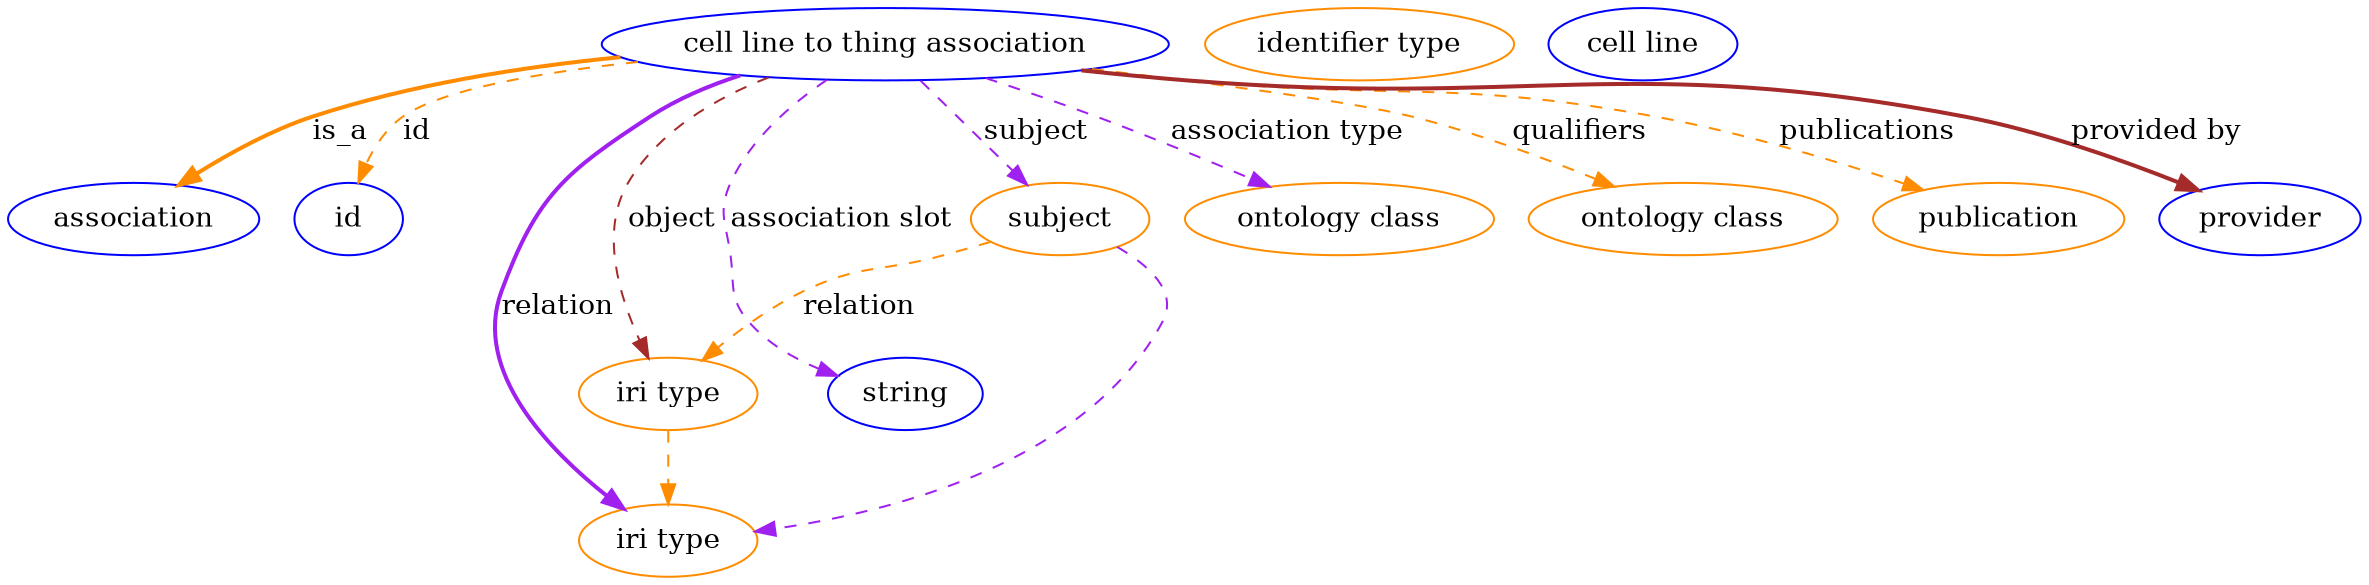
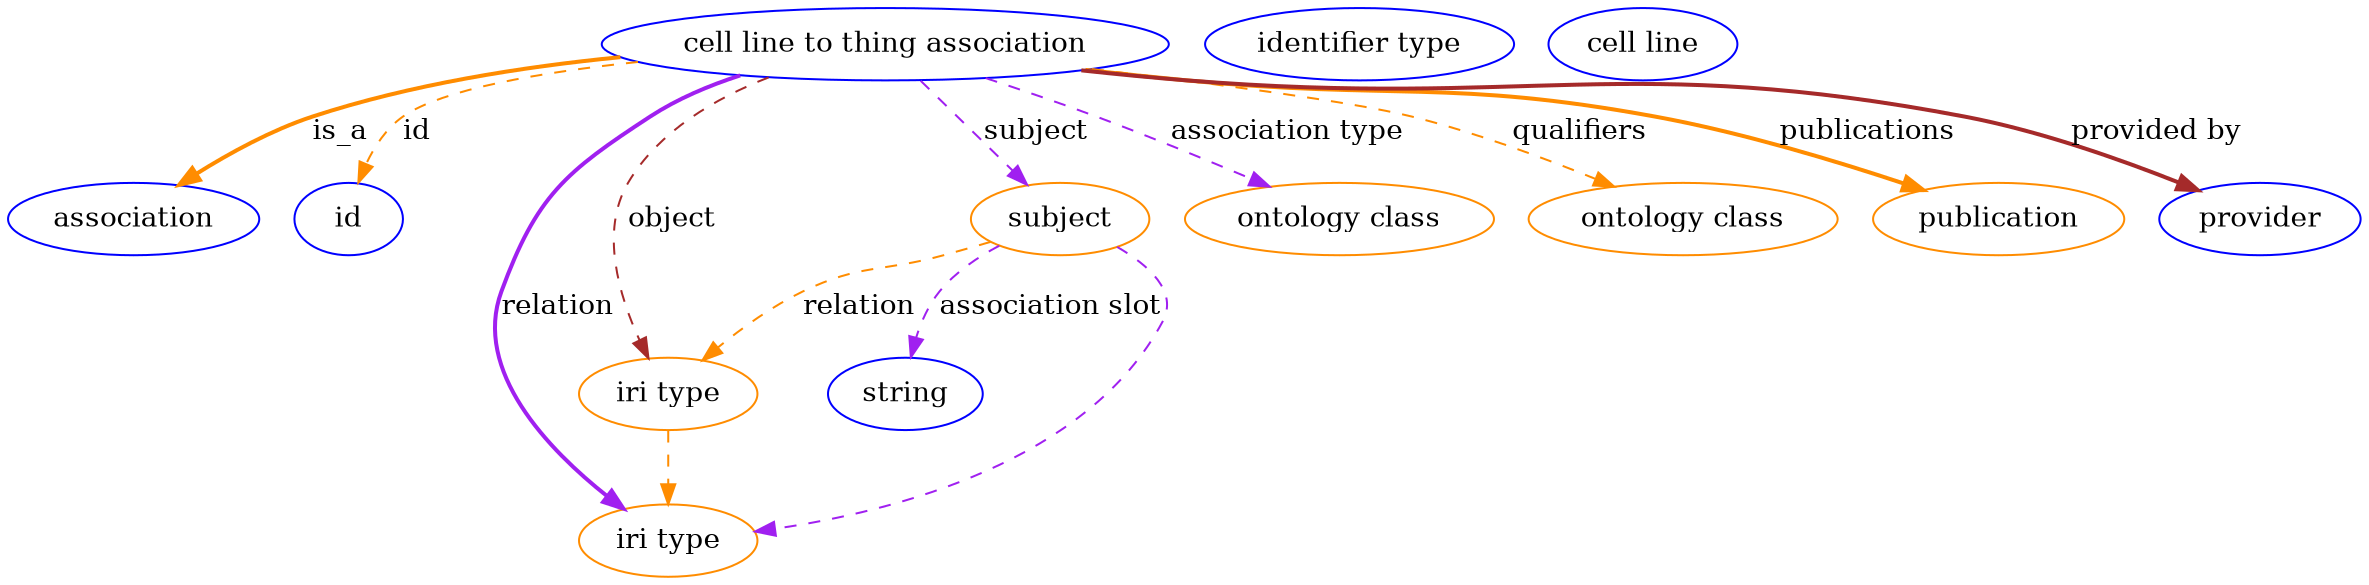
  digraph {
    node [color=blue]
    edge [color=darkorange style=dashed]
    n1 [height=0.5 label="cell line to thing association" width=3.0369]
    association [height=0.5 width=1.3723]
    id [height=0.5 width=0.75]
    subject [color=darkorange height=0.5 width=0.97656]
    n5 [color=darkorange height=0.5 label="iri type" width=0.9834]
    n6 [color=darkorange height=0.5 label="iri type" width=0.9834]
    n7 [color=darkorange height=0.5 label="ontology class" width=1.6931]
    n8 [color=darkorange height=0.5 label="ontology class" width=1.6931]
    n9 [color=darkorange height=0.5 label=publication width=1.3859]
    n10 [height=0.5 label=provider width=1.1129]
    n11 [height=0.5 label=string width=0.8403]
-   n12 [color=darkorange height=0.5 label="identifier type" width=1.652]
+   n12 [height=0.5 label="identifier type" width=1.652]
    n13 [height=0.5 label="cell line" width=1.0651]
    n1 -> association [label=is_a style=bold]
    n1 -> id [label=id]
    n1 -> subject [color=purple label=subject]
    n1 -> n5 [color=purple label=relation style=bold]
    n1 -> n6 [color=brown label=object]
    n1 -> n7 [color=purple label="association type"]
    n1 -> n8 [label=qualifiers]
-   n1 -> n9 [label=publications]
+   n1 -> n9 [label=publications style=bold]
    n1 -> n10 [color=brown label="provided by" style=bold]
-   n1 -> n11 [color=purple label="association slot"]
+   subject -> n11 [color=purple label="association slot"]
    subject -> n5 [color=purple]
    subject -> n6 [label=relation]
    n6 -> n5
  }
